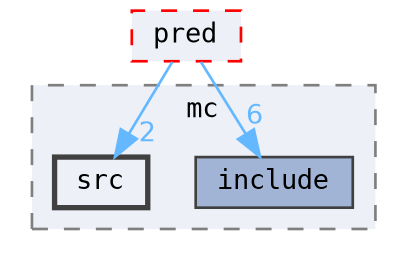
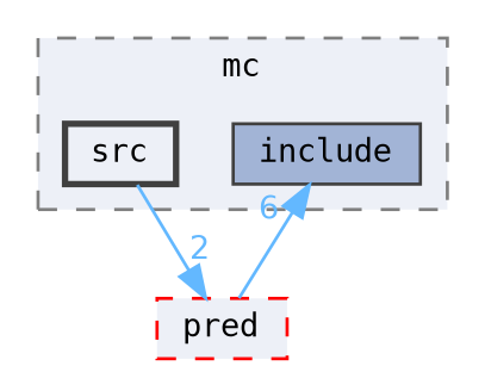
  digraph {
    compound=true
    fontname="DejaVu Sans Mono"
    node [color=grey25 fillcolor="#edf0f7" fontname="DejaVu Sans Mono" fontsize=10 shape=box]
    edge [color=steelblue1 fontcolor=steelblue1 fontname="DejaVu Sans Mono" fontsize=10 labeldistance=1.5 labelfontname=Helvetica labelfontsize=10]
    n1 [fillcolor="#a2b4d6" height=0.2 label=include style=filled width=0.4]
    n2 [height=0.2 label=src style="filled,bold" width=0.4]
    n3 [color=red height=0.2 label=pred style="filled,dashed" width=0.4]
    subgraph cluster_1 {
      bgcolor="#edf0f7"
      fontsize=10
      label=mc
      pencolor=grey50
      style="filled,dashed"
      n1
      n2
    }
-   n3 -> n2 [headlabel=2]
+   n2 -> n3 [headlabel=2]
    n3 -> n1 [headlabel=6]
  }
